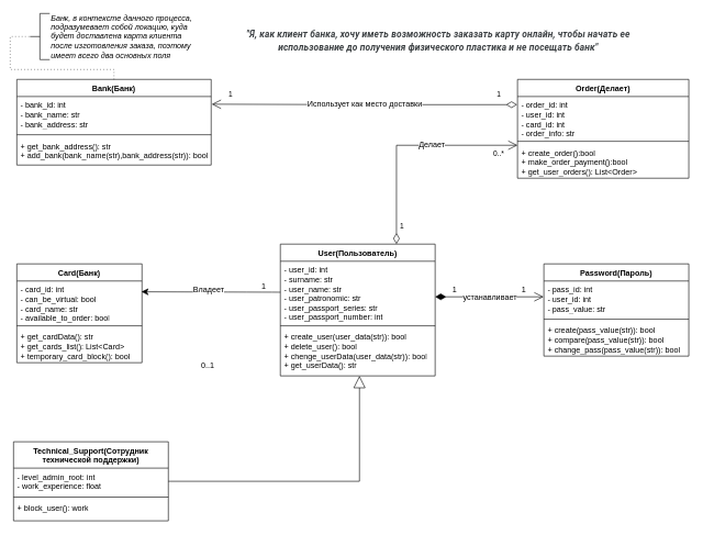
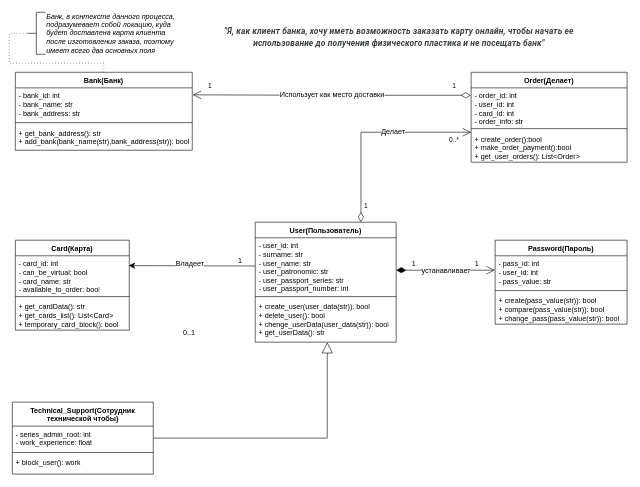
  <mxCell id="0" />
  <mxCell id="1" parent="0" />
  <mxCell id="2" value="&lt;span style=&quot;color: rgb(60, 64, 67); font-family: Roboto, Arial, sans-serif; font-size: 14px; letter-spacing: 0.2px; text-align: left;&quot;&gt;&quot;Я, как клиент банка, хочу иметь возможность заказать карту онлайн, чтобы начать ее использование до получения физического пластика и не посещать банк&quot;&lt;/span&gt;" style="text;html=1;align=center;verticalAlign=middle;whiteSpace=wrap;rounded=0;fontSize=16;fontStyle=3" vertex="1" parent="1"><mxGeometry x="335" y="30" width="660" height="60" as="geometry" /></mxCell>
  <mxCell id="3" value="Bank(Банк)" style="swimlane;fontStyle=1;align=center;verticalAlign=top;childLayout=stackLayout;horizontal=1;startSize=26;horizontalStack=0;resizeParent=1;resizeParentMax=0;resizeLast=0;collapsible=1;marginBottom=0;whiteSpace=wrap;html=1;" vertex="1" parent="1"><mxGeometry x="25" y="120" width="295" height="130" as="geometry"><mxRectangle x="255" y="150" width="100" height="30" as="alternateBounds" /></mxGeometry></mxCell>
  <mxCell id="4" value="- bank_id: int&lt;div&gt;- bank_name: str&lt;/div&gt;&lt;div&gt;- bank_address: str&lt;/div&gt;" style="text;strokeColor=none;fillColor=none;align=left;verticalAlign=top;spacingLeft=4;spacingRight=4;overflow=hidden;rotatable=0;points=[[0,0.5],[1,0.5]];portConstraint=eastwest;whiteSpace=wrap;html=1;" vertex="1" parent="3"><mxGeometry y="26" width="295" height="54" as="geometry" /></mxCell>
  <mxCell id="5" value="" style="line;strokeWidth=1;fillColor=none;align=left;verticalAlign=middle;spacingTop=-1;spacingLeft=3;spacingRight=3;rotatable=0;labelPosition=right;points=[];portConstraint=eastwest;strokeColor=inherit;" vertex="1" parent="3"><mxGeometry y="80" width="295" height="8" as="geometry" /></mxCell>
  <mxCell id="6" value="+ get_bank_address(): str&lt;div&gt;+ add_bank(bank_name(str),bank_address(str)): bool&lt;/div&gt;" style="text;strokeColor=none;fillColor=none;align=left;verticalAlign=top;spacingLeft=4;spacingRight=4;overflow=hidden;rotatable=0;points=[[0,0.5],[1,0.5]];portConstraint=eastwest;whiteSpace=wrap;html=1;" vertex="1" parent="3"><mxGeometry y="88" width="295" height="42" as="geometry" /></mxCell>
- <mxCell id="7" value="Card(Банк)" style="swimlane;fontStyle=1;align=center;verticalAlign=top;childLayout=stackLayout;horizontal=1;startSize=26;horizontalStack=0;resizeParent=1;resizeParentMax=0;resizeLast=0;collapsible=1;marginBottom=0;whiteSpace=wrap;html=1;" vertex="1" parent="1"><mxGeometry x="25" y="400" width="190" height="150" as="geometry" /></mxCell>
+ <mxCell id="7" value="Card(Карта)" style="swimlane;fontStyle=1;align=center;verticalAlign=top;childLayout=stackLayout;horizontal=1;startSize=26;horizontalStack=0;resizeParent=1;resizeParentMax=0;resizeLast=0;collapsible=1;marginBottom=0;whiteSpace=wrap;html=1;" vertex="1" parent="1"><mxGeometry x="25" y="400" width="190" height="150" as="geometry" /></mxCell>
  <mxCell id="8" value="- card_id: int&lt;div&gt;- can_be_virtual: bool&lt;/div&gt;&lt;div&gt;- card_name: str&lt;/div&gt;&lt;div&gt;- available_to_order: bool&lt;/div&gt;" style="text;strokeColor=none;fillColor=none;align=left;verticalAlign=top;spacingLeft=4;spacingRight=4;overflow=hidden;rotatable=0;points=[[0,0.5],[1,0.5]];portConstraint=eastwest;whiteSpace=wrap;html=1;" vertex="1" parent="7"><mxGeometry y="26" width="190" height="64" as="geometry" /></mxCell>
  <mxCell id="9" value="" style="line;strokeWidth=1;fillColor=none;align=left;verticalAlign=middle;spacingTop=-1;spacingLeft=3;spacingRight=3;rotatable=0;labelPosition=right;points=[];portConstraint=eastwest;strokeColor=inherit;" vertex="1" parent="7"><mxGeometry y="90" width="190" height="8" as="geometry" /></mxCell>
  <mxCell id="10" value="+ get_cardData(): str&lt;div&gt;+ get_cards_list(): List&amp;lt;Card&amp;gt;&lt;/div&gt;&lt;div&gt;+ temporary_card_block(): bool&lt;/div&gt;" style="text;strokeColor=none;fillColor=none;align=left;verticalAlign=top;spacingLeft=4;spacingRight=4;overflow=hidden;rotatable=0;points=[[0,0.5],[1,0.5]];portConstraint=eastwest;whiteSpace=wrap;html=1;" vertex="1" parent="7"><mxGeometry y="98" width="190" height="52" as="geometry" /></mxCell>
  <mxCell id="11" value="Password(Пароль)" style="swimlane;fontStyle=1;align=center;verticalAlign=top;childLayout=stackLayout;horizontal=1;startSize=26;horizontalStack=0;resizeParent=1;resizeParentMax=0;resizeLast=0;collapsible=1;marginBottom=0;whiteSpace=wrap;html=1;" vertex="1" parent="1"><mxGeometry x="825" y="400" width="220" height="140" as="geometry" /></mxCell>
  <mxCell id="12" value="- pass_id: int&lt;div&gt;- user_id: int&lt;/div&gt;&lt;div&gt;- pass_value: str&lt;/div&gt;" style="text;strokeColor=none;fillColor=none;align=left;verticalAlign=top;spacingLeft=4;spacingRight=4;overflow=hidden;rotatable=0;points=[[0,0.5],[1,0.5]];portConstraint=eastwest;whiteSpace=wrap;html=1;" vertex="1" parent="11"><mxGeometry y="26" width="220" height="54" as="geometry" /></mxCell>
  <mxCell id="13" value="" style="line;strokeWidth=1;fillColor=none;align=left;verticalAlign=middle;spacingTop=-1;spacingLeft=3;spacingRight=3;rotatable=0;labelPosition=right;points=[];portConstraint=eastwest;strokeColor=inherit;" vertex="1" parent="11"><mxGeometry y="80" width="220" height="8" as="geometry" /></mxCell>
  <mxCell id="14" value="+ create(pass_value(str)): bool&lt;div&gt;+ compare(pass_value(str)): bool&lt;/div&gt;&lt;div&gt;+ change_pass(pass_value(str)): bool&lt;/div&gt;" style="text;strokeColor=none;fillColor=none;align=left;verticalAlign=top;spacingLeft=4;spacingRight=4;overflow=hidden;rotatable=0;points=[[0,0.5],[1,0.5]];portConstraint=eastwest;whiteSpace=wrap;html=1;" vertex="1" parent="11"><mxGeometry y="88" width="220" height="52" as="geometry" /></mxCell>
  <mxCell id="15" value="Order(Делает)" style="swimlane;fontStyle=1;align=center;verticalAlign=top;childLayout=stackLayout;horizontal=1;startSize=26;horizontalStack=0;resizeParent=1;resizeParentMax=0;resizeLast=0;collapsible=1;marginBottom=0;whiteSpace=wrap;html=1;" vertex="1" parent="1"><mxGeometry x="785" y="120" width="260" height="150" as="geometry" /></mxCell>
  <mxCell id="16" value="- order_id: int&lt;div&gt;- user_id: int&lt;/div&gt;&lt;div&gt;- card_id: int&lt;/div&gt;&lt;div&gt;- order_info: str&lt;/div&gt;" style="text;strokeColor=none;fillColor=none;align=left;verticalAlign=top;spacingLeft=4;spacingRight=4;overflow=hidden;rotatable=0;points=[[0,0.5],[1,0.5]];portConstraint=eastwest;whiteSpace=wrap;html=1;" vertex="1" parent="15"><mxGeometry y="26" width="260" height="64" as="geometry" /></mxCell>
  <mxCell id="17" value="" style="line;strokeWidth=1;fillColor=none;align=left;verticalAlign=middle;spacingTop=-1;spacingLeft=3;spacingRight=3;rotatable=0;labelPosition=right;points=[];portConstraint=eastwest;strokeColor=inherit;" vertex="1" parent="15"><mxGeometry y="90" width="260" height="8" as="geometry" /></mxCell>
  <mxCell id="18" value="+ create_order():bool&lt;div&gt;+ make_order_payment():bool&lt;/div&gt;&lt;div&gt;+ get_user_orders(): List&amp;lt;Order&amp;gt;&lt;/div&gt;" style="text;strokeColor=none;fillColor=none;align=left;verticalAlign=top;spacingLeft=4;spacingRight=4;overflow=hidden;rotatable=0;points=[[0,0.5],[1,0.5]];portConstraint=eastwest;whiteSpace=wrap;html=1;" vertex="1" parent="15"><mxGeometry y="98" width="260" height="52" as="geometry" /></mxCell>
- <mxCell id="19" value="Technical_Support(Сотрудник технической поддержки)" style="swimlane;fontStyle=1;align=center;verticalAlign=top;childLayout=stackLayout;horizontal=1;startSize=40;horizontalStack=0;resizeParent=1;resizeParentMax=0;resizeLast=0;collapsible=1;marginBottom=0;whiteSpace=wrap;html=1;" vertex="1" parent="1"><mxGeometry x="20" y="670" width="235" height="120" as="geometry" /></mxCell>
- <mxCell id="20" value="- level_admin_root: int&lt;div&gt;- work_experience: float&lt;/div&gt;" style="text;strokeColor=none;fillColor=none;align=left;verticalAlign=top;spacingLeft=4;spacingRight=4;overflow=hidden;rotatable=0;points=[[0,0.5],[1,0.5]];portConstraint=eastwest;whiteSpace=wrap;html=1;" vertex="1" parent="19"><mxGeometry y="40" width="235" height="40" as="geometry" /></mxCell>
+ <mxCell id="19" value="Technical_Support(Сотрудник технической чтобы)" style="swimlane;fontStyle=1;align=center;verticalAlign=top;childLayout=stackLayout;horizontal=1;startSize=40;horizontalStack=0;resizeParent=1;resizeParentMax=0;resizeLast=0;collapsible=1;marginBottom=0;whiteSpace=wrap;html=1;" vertex="1" parent="1"><mxGeometry x="20" y="670" width="235" height="120" as="geometry" /></mxCell>
+ <mxCell id="20" value="- series_admin_root: int&lt;div&gt;- work_experience: float&lt;/div&gt;" style="text;strokeColor=none;fillColor=none;align=left;verticalAlign=top;spacingLeft=4;spacingRight=4;overflow=hidden;rotatable=0;points=[[0,0.5],[1,0.5]];portConstraint=eastwest;whiteSpace=wrap;html=1;" vertex="1" parent="19"><mxGeometry y="40" width="235" height="40" as="geometry" /></mxCell>
  <mxCell id="21" value="" style="line;strokeWidth=1;fillColor=none;align=left;verticalAlign=middle;spacingTop=-1;spacingLeft=3;spacingRight=3;rotatable=0;labelPosition=right;points=[];portConstraint=eastwest;strokeColor=inherit;" vertex="1" parent="19"><mxGeometry y="80" width="235" height="8" as="geometry" /></mxCell>
  <mxCell id="22" value="+ block_user(): work" style="text;strokeColor=none;fillColor=none;align=left;verticalAlign=top;spacingLeft=4;spacingRight=4;overflow=hidden;rotatable=0;points=[[0,0.5],[1,0.5]];portConstraint=eastwest;whiteSpace=wrap;html=1;" vertex="1" parent="19"><mxGeometry y="88" width="235" height="32" as="geometry" /></mxCell>
  <mxCell id="23" value="User(Пользователь)" style="swimlane;fontStyle=1;align=center;verticalAlign=top;childLayout=stackLayout;horizontal=1;startSize=26;horizontalStack=0;resizeParent=1;resizeParentMax=0;resizeLast=0;collapsible=1;marginBottom=0;whiteSpace=wrap;html=1;" vertex="1" parent="1"><mxGeometry x="425" y="370" width="235" height="200" as="geometry" /></mxCell>
  <mxCell id="24" value="- user_id: int&lt;div&gt;- surname: str&lt;/div&gt;&lt;div&gt;- user_name: str&lt;/div&gt;&lt;div&gt;- user_patronomic: str&lt;/div&gt;&lt;div&gt;- user_passport_series: str&lt;/div&gt;&lt;div&gt;- user_passport_number: int&lt;/div&gt;" style="text;strokeColor=none;fillColor=none;align=left;verticalAlign=top;spacingLeft=4;spacingRight=4;overflow=hidden;rotatable=0;points=[[0,0.5],[1,0.5]];portConstraint=eastwest;whiteSpace=wrap;html=1;" vertex="1" parent="23"><mxGeometry y="26" width="235" height="94" as="geometry" /></mxCell>
  <mxCell id="25" value="" style="line;strokeWidth=1;fillColor=none;align=left;verticalAlign=middle;spacingTop=-1;spacingLeft=3;spacingRight=3;rotatable=0;labelPosition=right;points=[];portConstraint=eastwest;strokeColor=inherit;" vertex="1" parent="23"><mxGeometry y="120" width="235" height="8" as="geometry" /></mxCell>
  <mxCell id="26" value="+ create_user(user_data(str)): bool&lt;div&gt;+ delete_user(): bool&lt;/div&gt;&lt;div&gt;+ chenge_userData(user_data(str)): bool&lt;/div&gt;&lt;div&gt;+ get_userData(): str&lt;/div&gt;" style="text;strokeColor=none;fillColor=none;align=left;verticalAlign=top;spacingLeft=4;spacingRight=4;overflow=hidden;rotatable=0;points=[[0,0.5],[1,0.5]];portConstraint=eastwest;whiteSpace=wrap;html=1;" vertex="1" parent="23"><mxGeometry y="128" width="235" height="72" as="geometry" /></mxCell>
  <mxCell id="27" value="" style="endArrow=block;endSize=16;endFill=0;html=1;rounded=0;fontSize=12;exitX=1;exitY=0.5;exitDx=0;exitDy=0;edgeStyle=orthogonalEdgeStyle;entryX=0.511;entryY=1;entryDx=0;entryDy=0;entryPerimeter=0;" edge="1" parent="1" source="20" target="26"><mxGeometry width="160" relative="1" as="geometry"><mxPoint x="370" y="733.41" as="sourcePoint" /><mxPoint x="530" y="733" as="targetPoint" /></mxGeometry></mxCell>
  <mxCell id="28" value="&lt;i&gt;Банк, в контексте данного процесса,&lt;/i&gt;&lt;div&gt;&lt;i&gt;подразумевает собой локацию, куда&lt;/i&gt;&lt;/div&gt;&lt;div&gt;&lt;i&gt;будет доставлена карта клиента&amp;nbsp;&lt;/i&gt;&lt;/div&gt;&lt;div&gt;&lt;i&gt;после изготовления заказа, поэтому&lt;/i&gt;&lt;/div&gt;&lt;div&gt;&lt;i&gt;имеет всего два основных поля&lt;/i&gt;&lt;/div&gt;" style="html=1;shape=mxgraph.flowchart.annotation_2;align=left;labelPosition=right;" vertex="1" parent="1"><mxGeometry x="45" y="20" width="30" height="70" as="geometry" /></mxCell>
  <mxCell id="29" value="" style="edgeStyle=orthogonalEdgeStyle;fontSize=12;html=1;endFill=0;startFill=0;endSize=6;startSize=6;dashed=1;dashPattern=1 4;endArrow=none;startArrow=none;rounded=0;exitX=0.5;exitY=0;exitDx=0;exitDy=0;entryX=0;entryY=0.5;entryDx=0;entryDy=0;entryPerimeter=0;" edge="1" parent="1" source="3" target="28"><mxGeometry width="160" relative="1" as="geometry"><mxPoint x="475" y="130" as="sourcePoint" /><mxPoint x="635" y="130" as="targetPoint" /></mxGeometry></mxCell>
  <mxCell id="30" value="1" style="text;html=1;align=center;verticalAlign=middle;whiteSpace=wrap;rounded=0;fontSize=12;" vertex="1" parent="1"><mxGeometry x="775" y="430" width="40" height="20" as="geometry" /></mxCell>
  <mxCell id="31" value="1" style="text;html=1;align=center;verticalAlign=middle;whiteSpace=wrap;rounded=0;fontSize=12;" vertex="1" parent="1"><mxGeometry x="675" y="435" width="30" height="10" as="geometry" /></mxCell>
  <mxCell id="32" style="edgeStyle=none;curved=1;rounded=0;orthogonalLoop=1;jettySize=auto;html=1;exitX=0;exitY=0.5;exitDx=0;exitDy=0;entryX=0.995;entryY=0.256;entryDx=0;entryDy=0;entryPerimeter=0;fontSize=12;startSize=8;endSize=8;" edge="1" parent="1" source="24" target="8"><mxGeometry relative="1" as="geometry" /></mxCell>
  <mxCell id="33" value="Владеет" style="edgeLabel;html=1;align=center;verticalAlign=middle;resizable=0;points=[];fontSize=12;" vertex="1" connectable="0" parent="32"><mxGeometry x="-0.069" y="-3" relative="1" as="geometry"><mxPoint x="-12" as="offset" /></mxGeometry></mxCell>
  <mxCell id="34" value="1" style="text;html=1;align=center;verticalAlign=middle;whiteSpace=wrap;rounded=0;fontSize=12;" vertex="1" parent="1"><mxGeometry x="385" y="430" width="30" height="10" as="geometry" /></mxCell>
  <mxCell id="35" value="0..1" style="text;html=1;align=center;verticalAlign=middle;whiteSpace=wrap;rounded=0;fontSize=12;" vertex="1" parent="1"><mxGeometry x="295" y="545" width="40" height="20" as="geometry" /></mxCell>
  <mxCell id="36" value="&lt;div&gt;&lt;br&gt;&lt;/div&gt;&lt;div&gt;&lt;br&gt;&lt;/div&gt;" style="endArrow=open;html=1;endSize=12;startArrow=diamondThin;startSize=14;startFill=1;align=left;verticalAlign=bottom;rounded=0;fontSize=12;exitX=1.002;exitY=0.67;exitDx=0;exitDy=0;exitPerimeter=0;" edge="1" parent="1"><mxGeometry x="-0.625" y="30" relative="1" as="geometry"><mxPoint x="660" y="450" as="sourcePoint" /><mxPoint x="824.53" y="450.02" as="targetPoint" /><mxPoint as="offset" /></mxGeometry></mxCell>
  <mxCell id="37" value="устанавливает" style="edgeLabel;html=1;align=center;verticalAlign=middle;resizable=0;points=[];fontSize=12;" vertex="1" connectable="0" parent="36"><mxGeometry x="0.004" relative="1" as="geometry"><mxPoint as="offset" /></mxGeometry></mxCell>
  <mxCell id="38" value="Делает" style="endArrow=open;html=1;endSize=12;startArrow=diamondThin;startSize=14;startFill=0;edgeStyle=orthogonalEdgeStyle;rounded=0;fontSize=12;exitX=0.75;exitY=0;exitDx=0;exitDy=0;entryX=0;entryY=0.038;entryDx=0;entryDy=0;entryPerimeter=0;" edge="1" parent="1" source="23" target="18"><mxGeometry x="0.221" relative="1" as="geometry"><mxPoint x="530" y="230" as="sourcePoint" /><mxPoint x="690" y="230" as="targetPoint" /><mxPoint as="offset" /></mxGeometry></mxCell>
  <mxCell id="39" value="1" style="edgeLabel;resizable=0;html=1;align=left;verticalAlign=top;" connectable="0" vertex="1" parent="38"><mxGeometry x="-1" relative="1" as="geometry"><mxPoint x="4" y="-40" as="offset" /></mxGeometry></mxCell>
  <mxCell id="40" value="0..*" style="edgeLabel;resizable=0;html=1;align=right;verticalAlign=top;" connectable="0" vertex="1" parent="38"><mxGeometry x="1" relative="1" as="geometry"><mxPoint x="-20" as="offset" /></mxGeometry></mxCell>
  <mxCell id="41" value="Использует как место доставки" style="endArrow=open;html=1;endSize=12;startArrow=diamondThin;startSize=14;startFill=0;edgeStyle=orthogonalEdgeStyle;rounded=0;fontSize=12;exitX=-0.002;exitY=0.193;exitDx=0;exitDy=0;entryX=1.003;entryY=0.216;entryDx=0;entryDy=0;entryPerimeter=0;exitPerimeter=0;" edge="1" parent="1" source="16" target="4"><mxGeometry relative="1" as="geometry"><mxPoint x="445" y="300" as="sourcePoint" /><mxPoint x="605" y="300" as="targetPoint" /></mxGeometry></mxCell>
  <mxCell id="42" value="1" style="edgeLabel;resizable=0;html=1;align=left;verticalAlign=top;" connectable="0" vertex="1" parent="41"><mxGeometry x="-1" relative="1" as="geometry"><mxPoint x="-32" y="-28" as="offset" /></mxGeometry></mxCell>
  <mxCell id="43" value="1" style="edgeLabel;resizable=0;html=1;align=right;verticalAlign=top;" connectable="0" vertex="1" parent="41"><mxGeometry x="1" relative="1" as="geometry"><mxPoint x="32" y="-28" as="offset" /></mxGeometry></mxCell>
